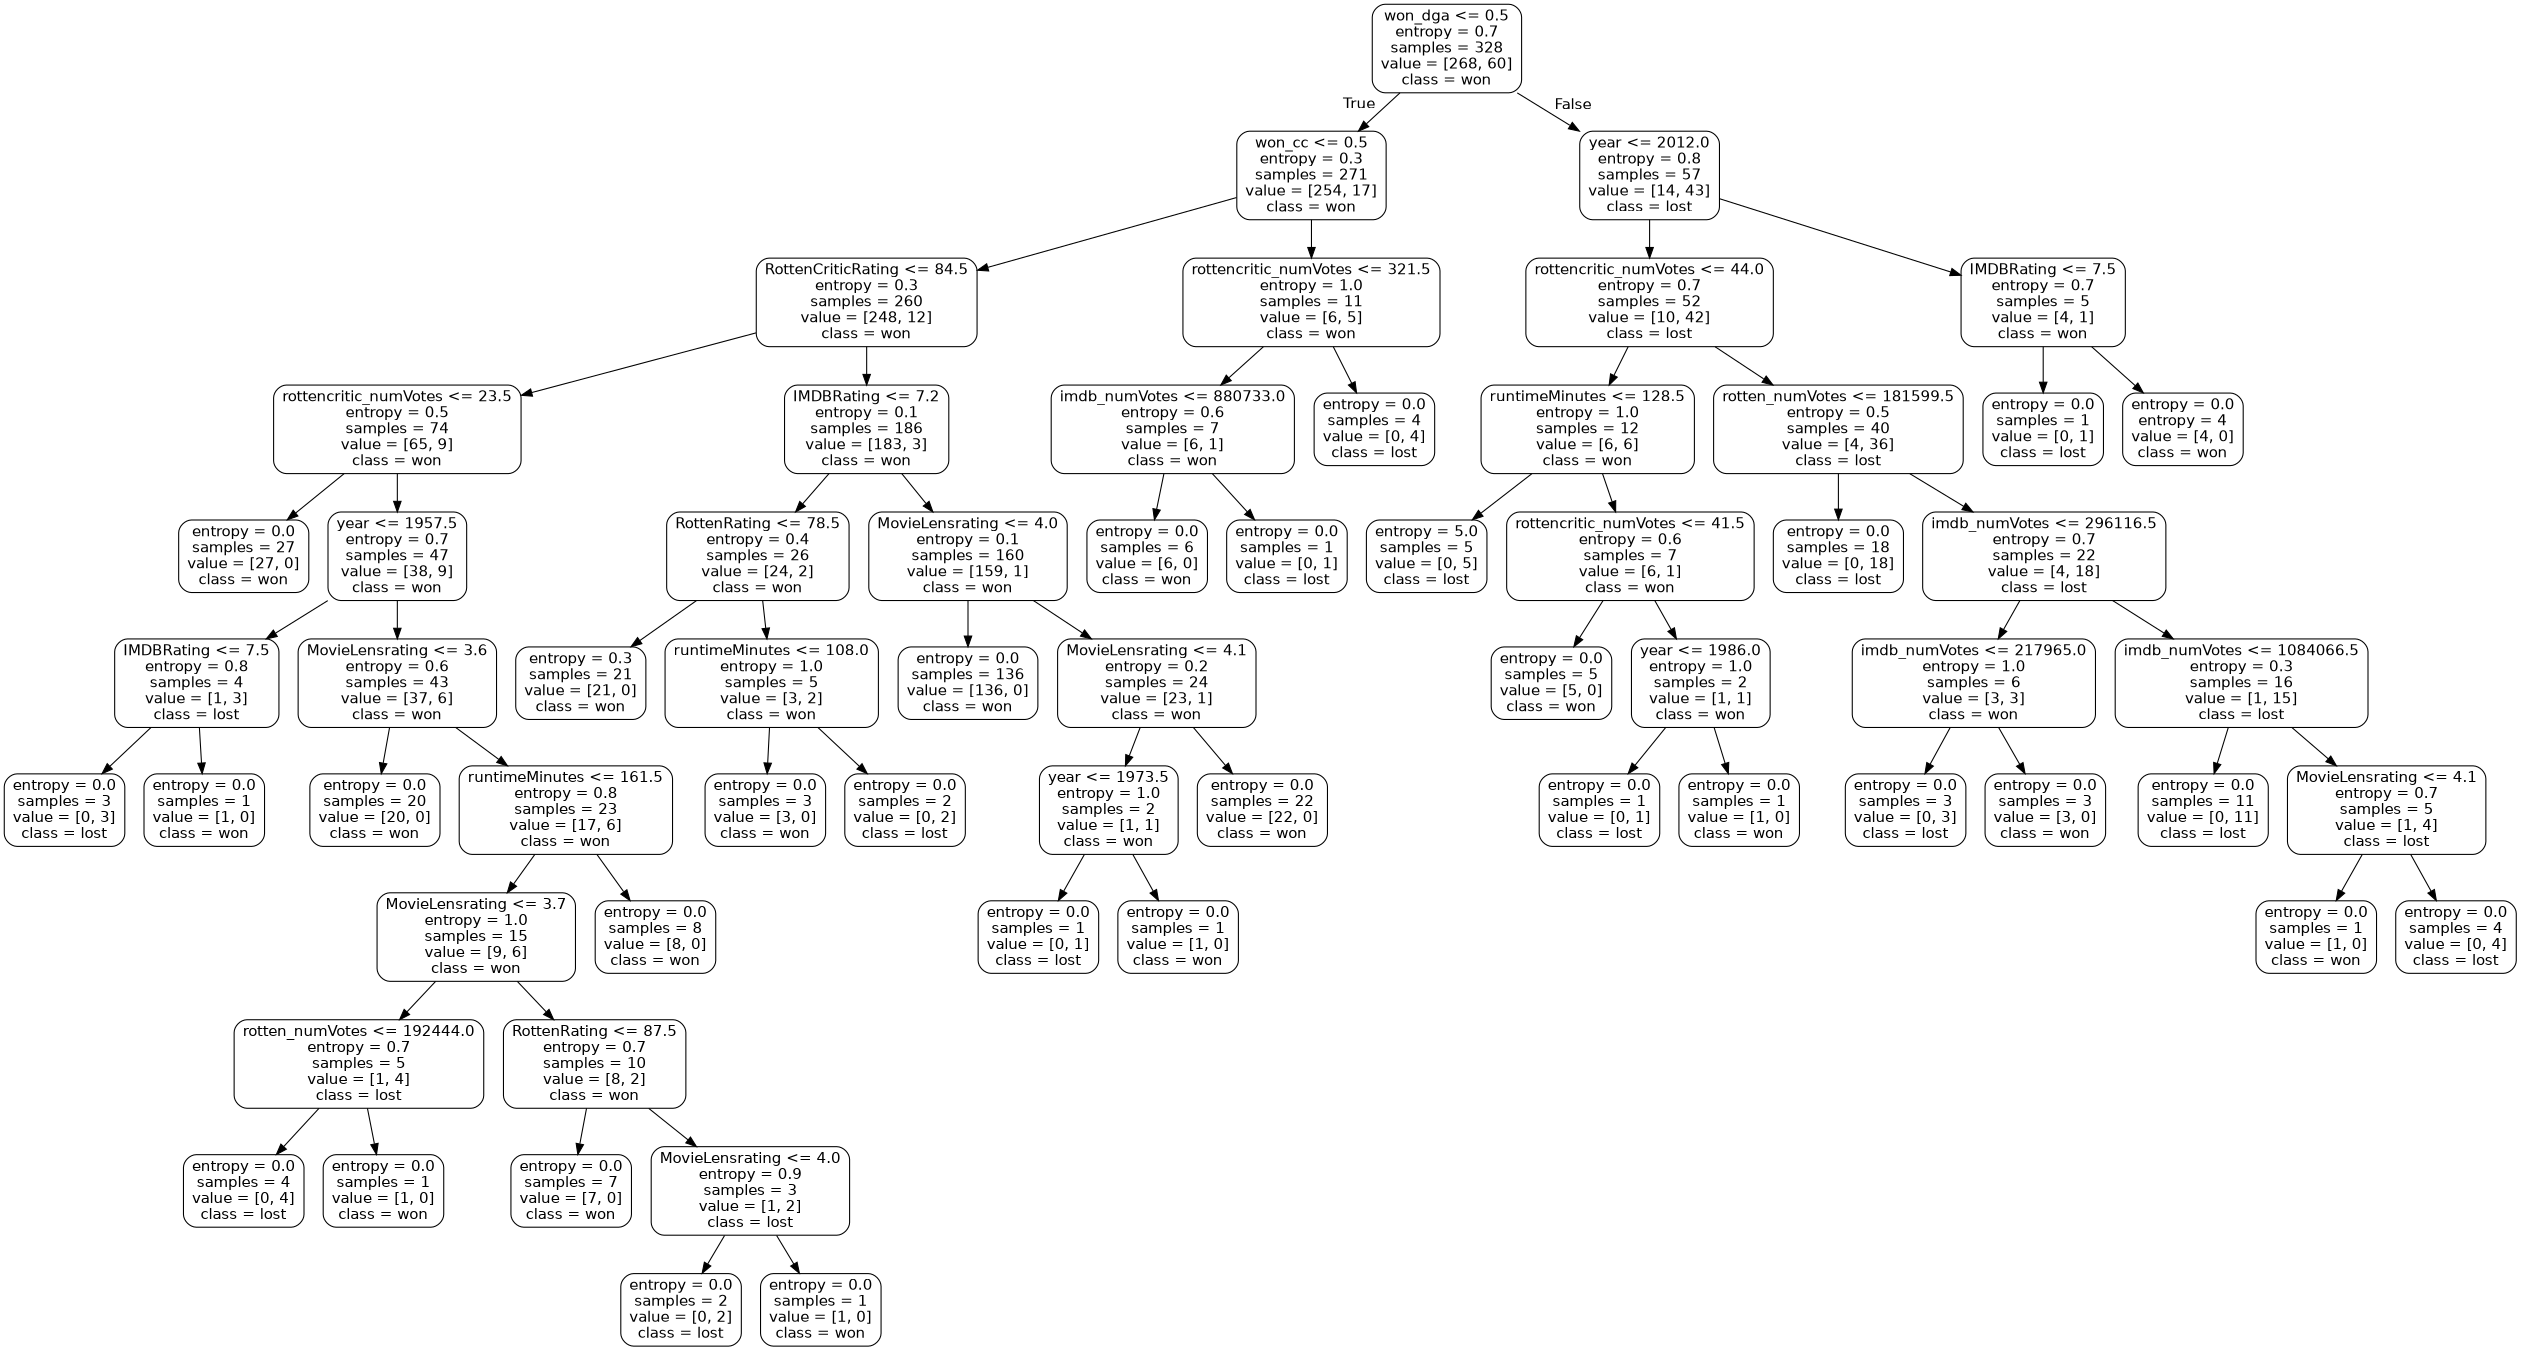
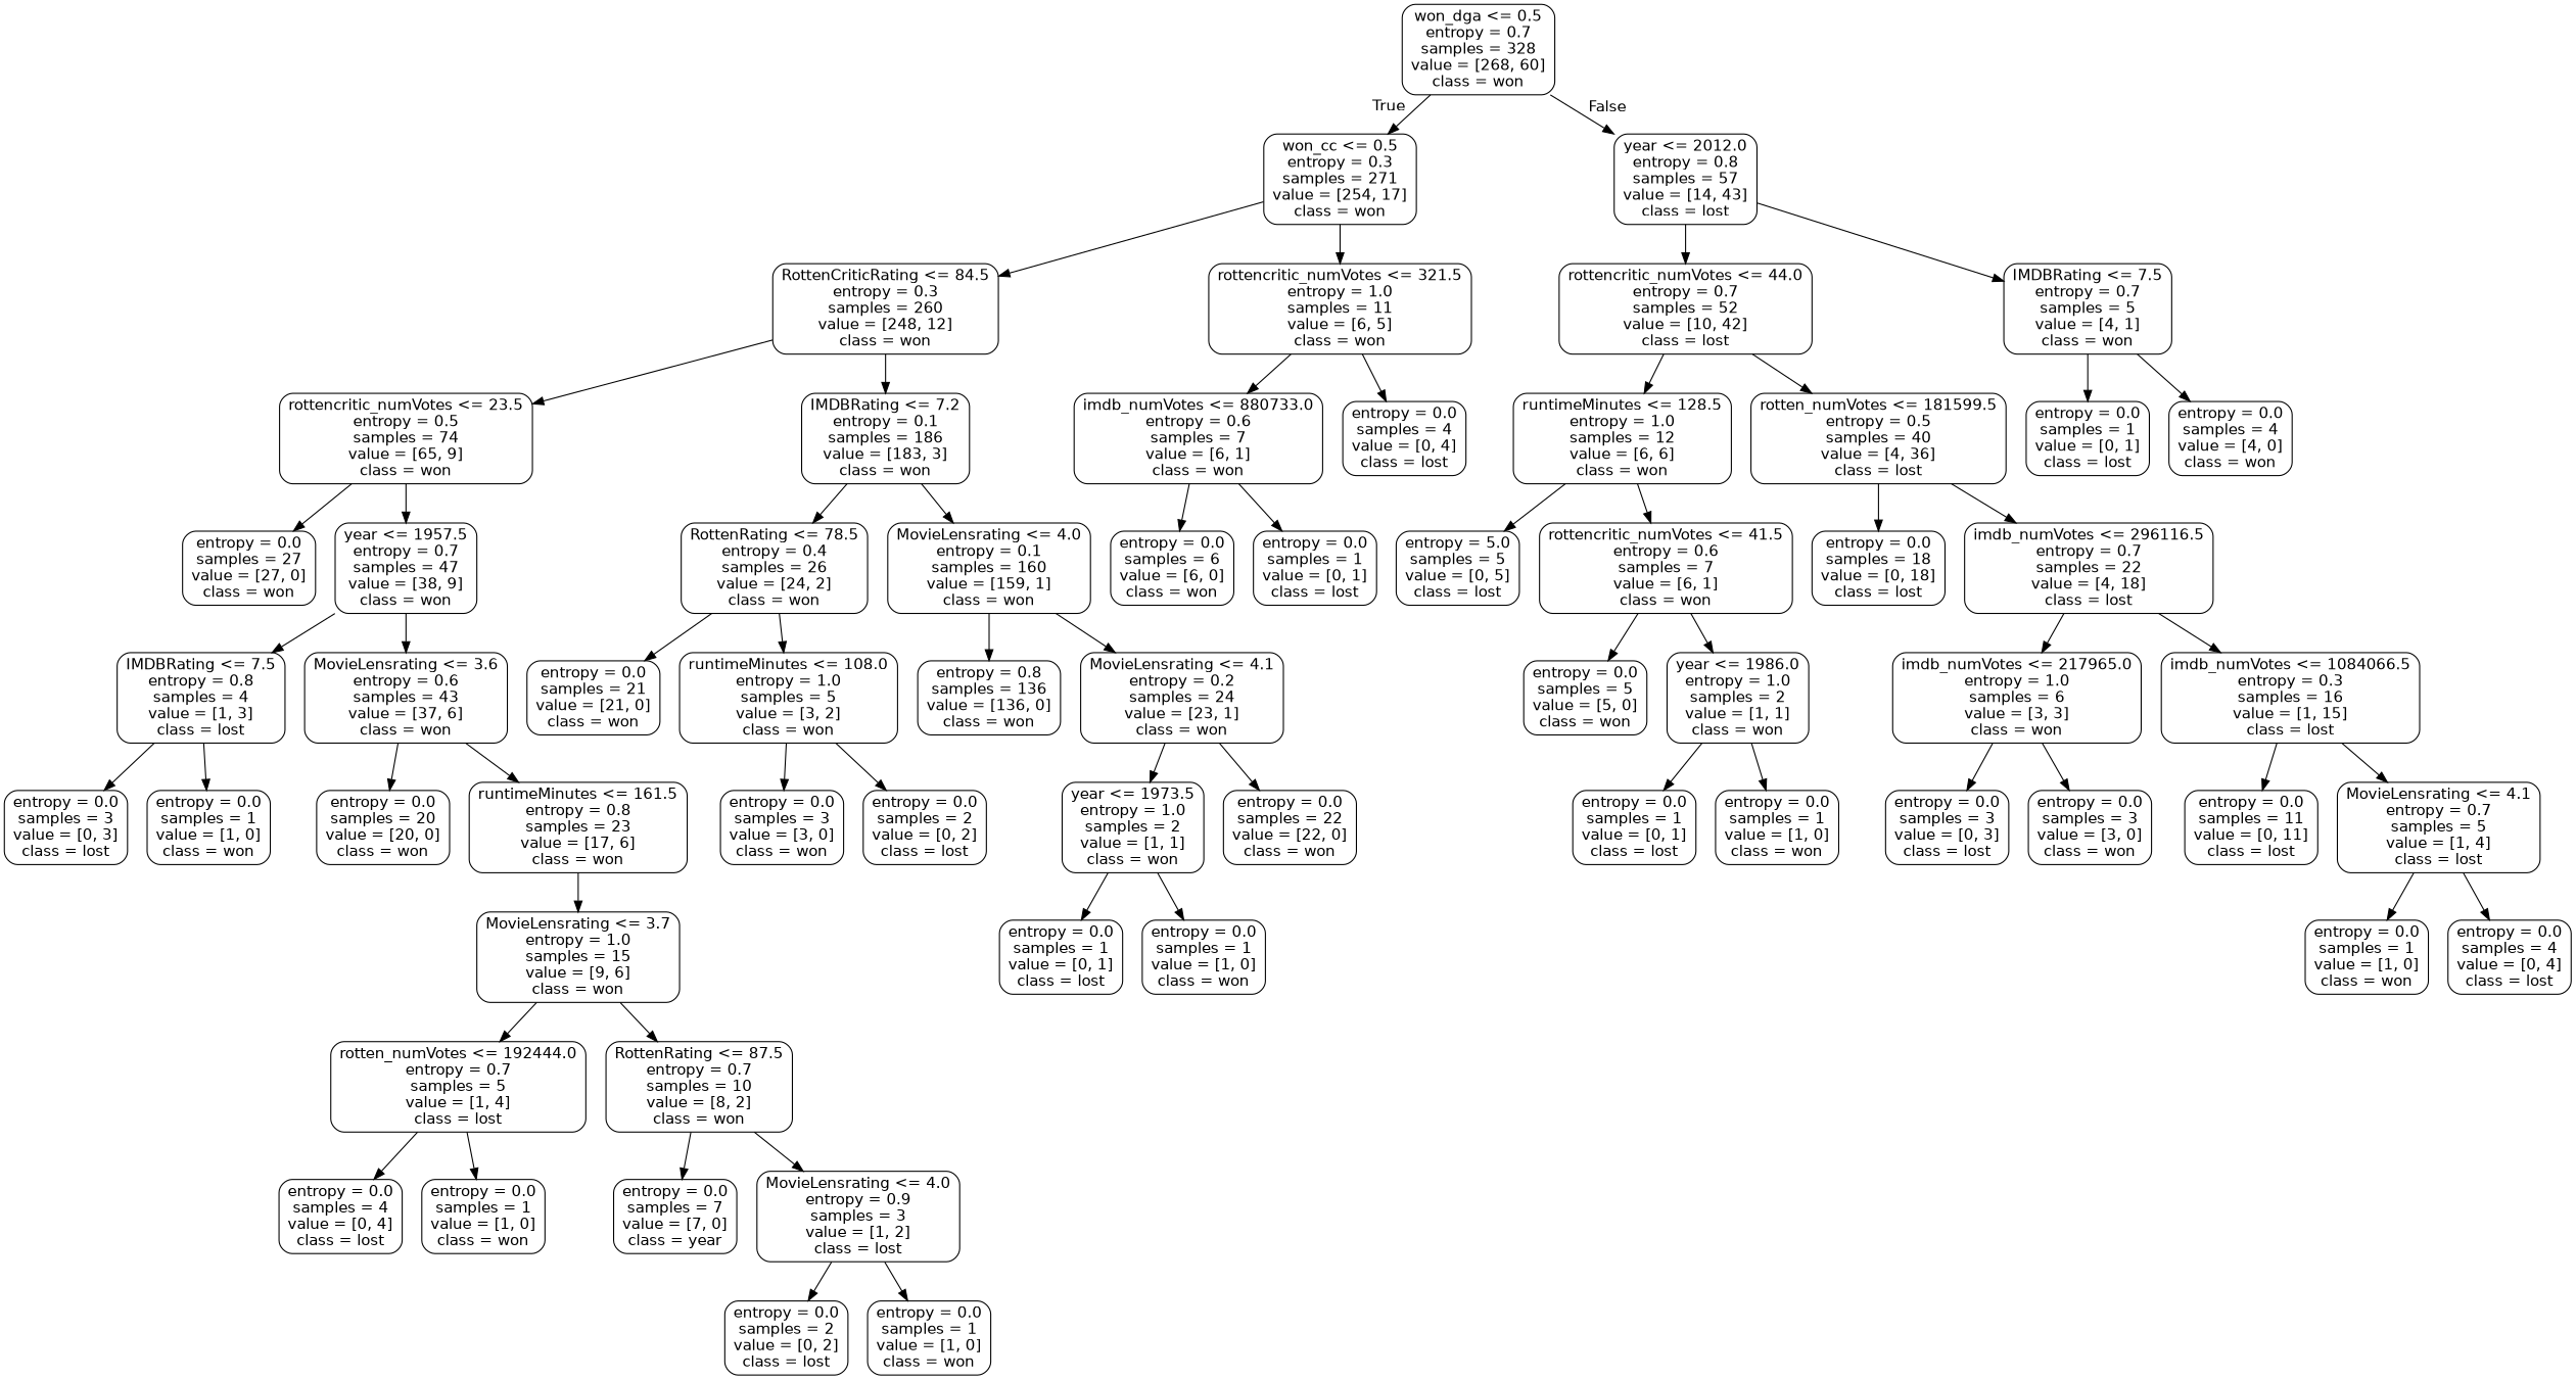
  digraph {
    node [color=black fontname=helvetica shape=box style=rounded]
    edge [fontname=helvetica]
    n1 [label="won_dga <= 0.5\nentropy = 0.7\nsamples = 328\nvalue = [268, 60]\nclass = won"]
    n2 [label="won_cc <= 0.5\nentropy = 0.3\nsamples = 271\nvalue = [254, 17]\nclass = won"]
    n3 [label="year <= 2012.0\nentropy = 0.8\nsamples = 57\nvalue = [14, 43]\nclass = lost"]
    n4 [label="RottenCriticRating <= 84.5\nentropy = 0.3\nsamples = 260\nvalue = [248, 12]\nclass = won"]
    n5 [label="rottencritic_numVotes <= 321.5\nentropy = 1.0\nsamples = 11\nvalue = [6, 5]\nclass = won"]
    n6 [label="rottencritic_numVotes <= 44.0\nentropy = 0.7\nsamples = 52\nvalue = [10, 42]\nclass = lost"]
    n7 [label="IMDBRating <= 7.5\nentropy = 0.7\nsamples = 5\nvalue = [4, 1]\nclass = won"]
    n8 [label="rottencritic_numVotes <= 23.5\nentropy = 0.5\nsamples = 74\nvalue = [65, 9]\nclass = won"]
    n9 [label="IMDBRating <= 7.2\nentropy = 0.1\nsamples = 186\nvalue = [183, 3]\nclass = won"]
    n10 [label="imdb_numVotes <= 880733.0\nentropy = 0.6\nsamples = 7\nvalue = [6, 1]\nclass = won"]
    n11 [label="entropy = 0.0\nsamples = 4\nvalue = [0, 4]\nclass = lost"]
    n12 [label="entropy = 0.0\nsamples = 27\nvalue = [27, 0]\nclass = won"]
    n13 [label="year <= 1957.5\nentropy = 0.7\nsamples = 47\nvalue = [38, 9]\nclass = won"]
    n14 [label="RottenRating <= 78.5\nentropy = 0.4\nsamples = 26\nvalue = [24, 2]\nclass = won"]
    n15 [label="MovieLensrating <= 4.0\nentropy = 0.1\nsamples = 160\nvalue = [159, 1]\nclass = won"]
    n16 [label="IMDBRating <= 7.5\nentropy = 0.8\nsamples = 4\nvalue = [1, 3]\nclass = lost"]
    n17 [label="MovieLensrating <= 3.6\nentropy = 0.6\nsamples = 43\nvalue = [37, 6]\nclass = won"]
    n18 [label="entropy = 0.0\nsamples = 3\nvalue = [0, 3]\nclass = lost"]
    n19 [label="entropy = 0.0\nsamples = 1\nvalue = [1, 0]\nclass = won"]
    n20 [label="entropy = 0.0\nsamples = 20\nvalue = [20, 0]\nclass = won"]
    n21 [label="runtimeMinutes <= 161.5\nentropy = 0.8\nsamples = 23\nvalue = [17, 6]\nclass = won"]
    n22 [label="MovieLensrating <= 3.7\nentropy = 1.0\nsamples = 15\nvalue = [9, 6]\nclass = won"]
-   n23 [label="entropy = 0.0\nsamples = 8\nvalue = [8, 0]\nclass = won"]
    n24 [label="rotten_numVotes <= 192444.0\nentropy = 0.7\nsamples = 5\nvalue = [1, 4]\nclass = lost"]
    n25 [label="RottenRating <= 87.5\nentropy = 0.7\nsamples = 10\nvalue = [8, 2]\nclass = won"]
    n26 [label="entropy = 0.0\nsamples = 4\nvalue = [0, 4]\nclass = lost"]
    n27 [label="entropy = 0.0\nsamples = 1\nvalue = [1, 0]\nclass = won"]
-   n28 [label="entropy = 0.0\nsamples = 7\nvalue = [7, 0]\nclass = won"]
+   n28 [label="entropy = 0.0\nsamples = 7\nvalue = [7, 0]\nclass = year"]
    n29 [label="MovieLensrating <= 4.0\nentropy = 0.9\nsamples = 3\nvalue = [1, 2]\nclass = lost"]
    n30 [label="entropy = 0.0\nsamples = 2\nvalue = [0, 2]\nclass = lost"]
    n31 [label="entropy = 0.0\nsamples = 1\nvalue = [1, 0]\nclass = won"]
-   n32 [label="entropy = 0.3\nsamples = 21\nvalue = [21, 0]\nclass = won"]
+   n32 [label="entropy = 0.0\nsamples = 21\nvalue = [21, 0]\nclass = won"]
    n33 [label="runtimeMinutes <= 108.0\nentropy = 1.0\nsamples = 5\nvalue = [3, 2]\nclass = won"]
-   n34 [label="entropy = 0.0\nsamples = 136\nvalue = [136, 0]\nclass = won"]
+   n34 [label="entropy = 0.8\nsamples = 136\nvalue = [136, 0]\nclass = won"]
    n35 [label="MovieLensrating <= 4.1\nentropy = 0.2\nsamples = 24\nvalue = [23, 1]\nclass = won"]
    n36 [label="entropy = 0.0\nsamples = 3\nvalue = [3, 0]\nclass = won"]
    n37 [label="entropy = 0.0\nsamples = 2\nvalue = [0, 2]\nclass = lost"]
    n38 [label="year <= 1973.5\nentropy = 1.0\nsamples = 2\nvalue = [1, 1]\nclass = won"]
    n39 [label="entropy = 0.0\nsamples = 22\nvalue = [22, 0]\nclass = won"]
    n40 [label="entropy = 0.0\nsamples = 1\nvalue = [0, 1]\nclass = lost"]
    n41 [label="entropy = 0.0\nsamples = 1\nvalue = [1, 0]\nclass = won"]
    n42 [label="entropy = 0.0\nsamples = 6\nvalue = [6, 0]\nclass = won"]
    n43 [label="entropy = 0.0\nsamples = 1\nvalue = [0, 1]\nclass = lost"]
    n44 [label="runtimeMinutes <= 128.5\nentropy = 1.0\nsamples = 12\nvalue = [6, 6]\nclass = won"]
    n45 [label="rotten_numVotes <= 181599.5\nentropy = 0.5\nsamples = 40\nvalue = [4, 36]\nclass = lost"]
    n46 [label="entropy = 0.0\nsamples = 1\nvalue = [0, 1]\nclass = lost"]
-   n47 [label="entropy = 0.0\nentropy = 4\nvalue = [4, 0]\nclass = won"]
+   n47 [label="entropy = 0.0\nsamples = 4\nvalue = [4, 0]\nclass = won"]
    n48 [label="entropy = 5.0\nsamples = 5\nvalue = [0, 5]\nclass = lost"]
    n49 [label="rottencritic_numVotes <= 41.5\nentropy = 0.6\nsamples = 7\nvalue = [6, 1]\nclass = won"]
    n50 [label="entropy = 0.0\nsamples = 18\nvalue = [0, 18]\nclass = lost"]
    n51 [label="imdb_numVotes <= 296116.5\nentropy = 0.7\nsamples = 22\nvalue = [4, 18]\nclass = lost"]
    n52 [label="entropy = 0.0\nsamples = 5\nvalue = [5, 0]\nclass = won"]
    n53 [label="year <= 1986.0\nentropy = 1.0\nsamples = 2\nvalue = [1, 1]\nclass = won"]
    n54 [label="entropy = 0.0\nsamples = 1\nvalue = [0, 1]\nclass = lost"]
    n55 [label="entropy = 0.0\nsamples = 1\nvalue = [1, 0]\nclass = won"]
    n56 [label="imdb_numVotes <= 217965.0\nentropy = 1.0\nsamples = 6\nvalue = [3, 3]\nclass = won"]
    n57 [label="imdb_numVotes <= 1084066.5\nentropy = 0.3\nsamples = 16\nvalue = [1, 15]\nclass = lost"]
    n58 [label="entropy = 0.0\nsamples = 3\nvalue = [0, 3]\nclass = lost"]
    n59 [label="entropy = 0.0\nsamples = 3\nvalue = [3, 0]\nclass = won"]
    n60 [label="entropy = 0.0\nsamples = 11\nvalue = [0, 11]\nclass = lost"]
    n61 [label="MovieLensrating <= 4.1\nentropy = 0.7\nsamples = 5\nvalue = [1, 4]\nclass = lost"]
    n62 [label="entropy = 0.0\nsamples = 1\nvalue = [1, 0]\nclass = won"]
    n63 [label="entropy = 0.0\nsamples = 4\nvalue = [0, 4]\nclass = lost"]
    n1 -> n2 [headlabel=True labelangle=45 labeldistance=2.5]
    n1 -> n3 [headlabel=False labelangle=-45 labeldistance=2.5]
    n2 -> n4
    n2 -> n5
    n3 -> n6
    n3 -> n7
    n4 -> n8
    n4 -> n9
    n5 -> n10
    n5 -> n11
    n6 -> n44
    n6 -> n45
    n7 -> n46
    n7 -> n47
    n8 -> n12
    n8 -> n13
    n9 -> n14
    n9 -> n15
    n10 -> n42
    n10 -> n43
    n13 -> n16
    n13 -> n17
    n14 -> n32
    n14 -> n33
    n15 -> n34
    n15 -> n35
    n16 -> n18
    n16 -> n19
    n17 -> n20
    n17 -> n21
    n21 -> n22
-   n21 -> n23
    n22 -> n24
    n22 -> n25
    n24 -> n26
    n24 -> n27
    n25 -> n28
    n25 -> n29
    n29 -> n30
    n29 -> n31
    n33 -> n36
    n33 -> n37
    n35 -> n38
    n35 -> n39
    n38 -> n40
    n38 -> n41
    n44 -> n48
    n44 -> n49
    n45 -> n50
    n45 -> n51
    n49 -> n52
    n49 -> n53
    n51 -> n56
    n51 -> n57
    n53 -> n54
    n53 -> n55
    n56 -> n58
    n56 -> n59
    n57 -> n60
    n57 -> n61
    n61 -> n62
    n61 -> n63
  }
